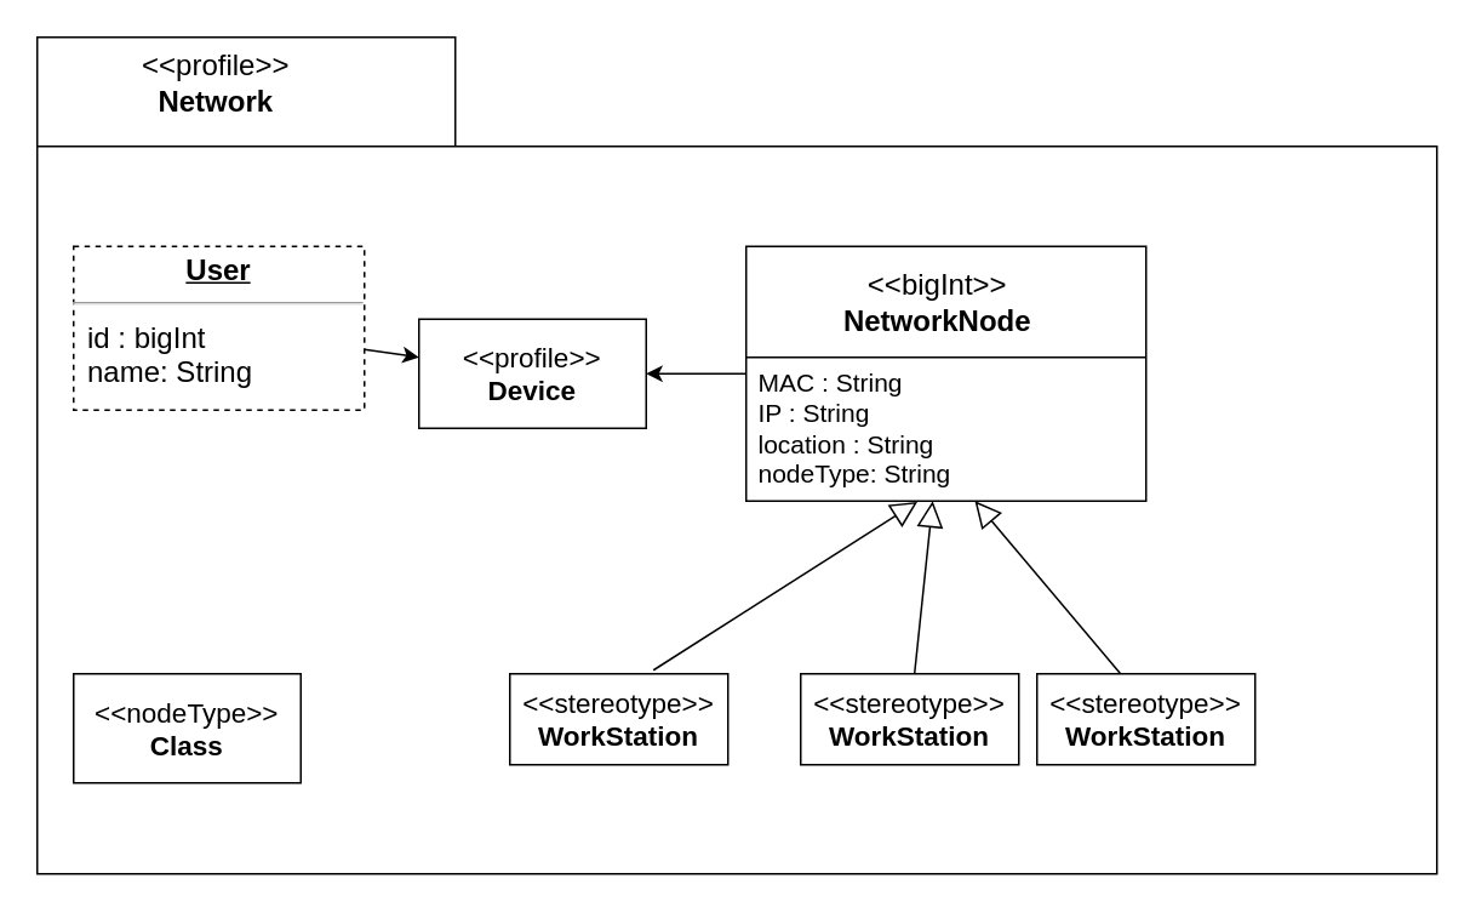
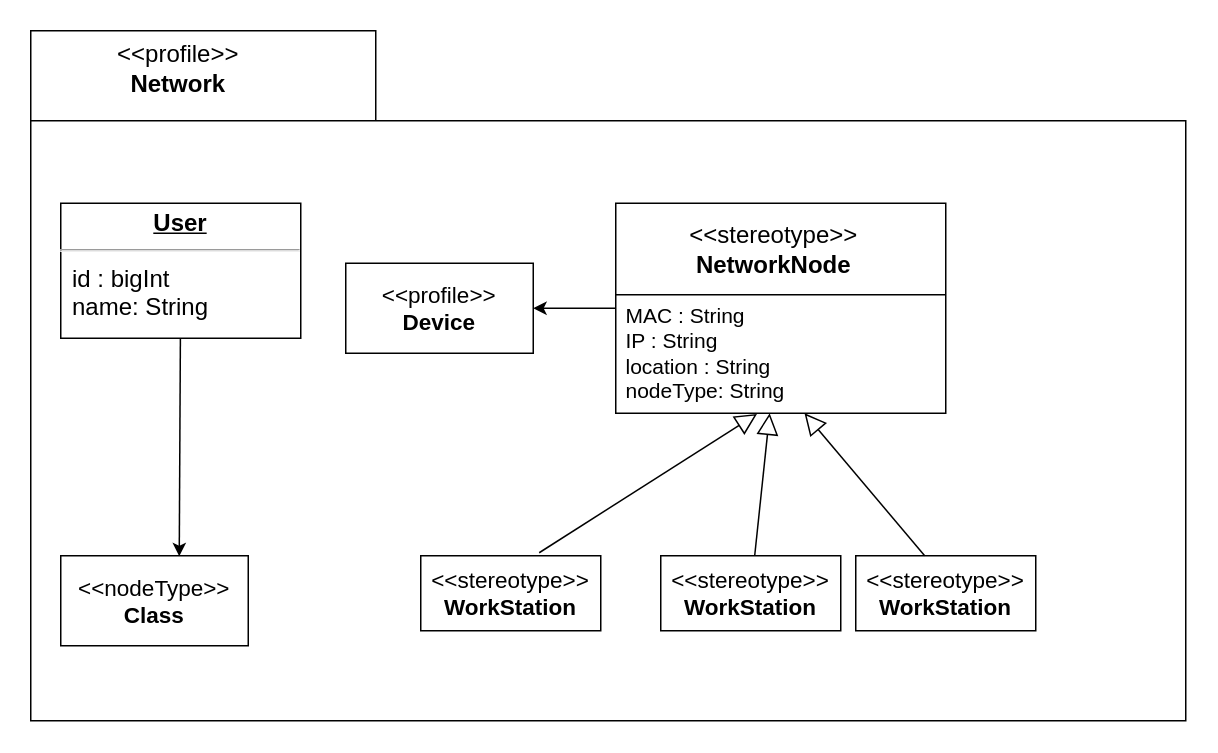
  <mxCell id="0" />
  <mxCell id="1" parent="0" />
  <mxCell id="2" value="" style="shape=folder;tabWidth=230;tabHeight=60;tabPosition=left;html=1;whiteSpace=wrap;align=center;" vertex="1" parent="1"><mxGeometry x="20" y="20" width="770" height="460" as="geometry" /></mxCell>
  <mxCell id="3" value="&lt;font style=&quot;font-size: 16px&quot;&gt;&lt;span&gt;&amp;lt;&amp;lt;profile&amp;gt;&amp;gt;&lt;/span&gt;&lt;br&gt;&lt;span&gt;&lt;b&gt;Network&lt;/b&gt;&lt;/span&gt;&lt;/font&gt;" style="text;html=1;align=center;verticalAlign=middle;resizable=0;points=[];autosize=1;" vertex="1" parent="1"><mxGeometry x="67.5" y="25" width="100" height="40" as="geometry" /></mxCell>
- <mxCell id="4" value="&lt;p style=&quot;margin: 4px 0px 0px ; text-align: center ; text-decoration: underline ; font-size: 16px&quot;&gt;&lt;b&gt;&lt;font style=&quot;font-size: 16px&quot;&gt;User&lt;/font&gt;&lt;/b&gt;&lt;/p&gt;&lt;hr style=&quot;font-size: 16px&quot;&gt;&lt;p style=&quot;margin: 0px 0px 0px 8px ; font-size: 16px&quot;&gt;&lt;font style=&quot;font-size: 16px&quot;&gt;id : bigInt&lt;br&gt;name: String&lt;/font&gt;&lt;/p&gt;" style="verticalAlign=top;align=left;overflow=fill;fontSize=12;fontFamily=Helvetica;html=1;dashed=1;" vertex="1" parent="1"><mxGeometry x="40" y="135" width="160" height="90" as="geometry" /></mxCell>
+ <mxCell id="4" value="&lt;p style=&quot;margin: 4px 0px 0px ; text-align: center ; text-decoration: underline ; font-size: 16px&quot;&gt;&lt;b&gt;&lt;font style=&quot;font-size: 16px&quot;&gt;User&lt;/font&gt;&lt;/b&gt;&lt;/p&gt;&lt;hr style=&quot;font-size: 16px&quot;&gt;&lt;p style=&quot;margin: 0px 0px 0px 8px ; font-size: 16px&quot;&gt;&lt;font style=&quot;font-size: 16px&quot;&gt;id : bigInt&lt;br&gt;name: String&lt;/font&gt;&lt;/p&gt;" style="verticalAlign=top;align=left;overflow=fill;fontSize=12;fontFamily=Helvetica;html=1;" vertex="1" parent="1"><mxGeometry x="40" y="135" width="160" height="90" as="geometry" /></mxCell>
  <mxCell id="5" value="&lt;span style=&quot;font-size: 15px&quot;&gt;&amp;lt;&amp;lt;profile&amp;gt;&amp;gt;&lt;/span&gt;&lt;br style=&quot;font-size: 15px&quot;&gt;&lt;b style=&quot;font-size: 15px&quot;&gt;Device&lt;/b&gt;" style="shape=rect;html=1;whiteSpace=wrap;align=center;" vertex="1" parent="1"><mxGeometry x="230" y="175" width="125" height="60" as="geometry" /></mxCell>
  <mxCell id="6" value="&lt;span style=&quot;font-size: 15px&quot;&gt;&amp;lt;&amp;lt;nodeType&amp;gt;&amp;gt;&lt;/span&gt;&lt;br style=&quot;font-size: 15px&quot;&gt;&lt;b style=&quot;font-size: 15px&quot;&gt;Class&lt;/b&gt;" style="shape=rect;html=1;whiteSpace=wrap;align=center;" vertex="1" parent="1"><mxGeometry x="40" y="370" width="125" height="60" as="geometry" /></mxCell>
  <mxCell id="7" value="&lt;font style=&quot;font-size: 15px&quot;&gt;&amp;lt;&amp;lt;stereotype&amp;gt;&amp;gt;&lt;br&gt;&lt;b&gt;WorkStation&lt;/b&gt;&lt;/font&gt;" style="shape=rect;html=1;whiteSpace=wrap;align=center;" vertex="1" parent="1"><mxGeometry x="280" y="370" width="120" height="50" as="geometry" /></mxCell>
  <mxCell id="8" value="&lt;font style=&quot;font-size: 15px&quot;&gt;&amp;lt;&amp;lt;stereotype&amp;gt;&amp;gt;&lt;br&gt;&lt;b&gt;WorkStation&lt;/b&gt;&lt;/font&gt;" style="shape=rect;html=1;whiteSpace=wrap;align=center;" vertex="1" parent="1"><mxGeometry x="570" y="370" width="120" height="50" as="geometry" /></mxCell>
  <mxCell id="9" value="" style="shape=rect;html=1;whiteSpace=wrap;align=center;" vertex="1" parent="1"><mxGeometry x="410" y="135" width="220" height="140" as="geometry" /></mxCell>
  <mxCell id="10" value="&lt;span style=&quot;font-size: 15px&quot;&gt;&amp;lt;&amp;lt;stereotype&amp;gt;&amp;gt;&lt;/span&gt;&lt;br style=&quot;font-size: 15px&quot;&gt;&lt;b style=&quot;font-size: 15px&quot;&gt;WorkStation&lt;/b&gt;" style="shape=rect;html=1;whiteSpace=wrap;align=center;" vertex="1" parent="1"><mxGeometry x="440" y="370" width="120" height="50" as="geometry" /></mxCell>
  <mxCell id="11" value="" style="endArrow=block;html=1;endFill=0;edgeStyle=none;endSize=12;labelBackgroundColor=none;align=left;" edge="1" source="10" target="9" parent="1"><mxGeometry relative="1" as="geometry" /></mxCell>
  <mxCell id="12" value="" style="endArrow=block;html=1;endFill=0;edgeStyle=none;endSize=12;labelBackgroundColor=none;align=left;exitX=0.383;exitY=0;exitDx=0;exitDy=0;exitPerimeter=0;entryX=0.572;entryY=1;entryDx=0;entryDy=0;entryPerimeter=0;" edge="1" parent="1" source="8" target="9"><mxGeometry relative="1" as="geometry"><mxPoint x="510" y="380" as="sourcePoint" /><mxPoint x="510" y="310" as="targetPoint" /></mxGeometry></mxCell>
  <mxCell id="13" value="" style="endArrow=block;html=1;endFill=0;edgeStyle=none;endSize=12;labelBackgroundColor=none;align=left;exitX=0.658;exitY=-0.04;exitDx=0;exitDy=0;exitPerimeter=0;entryX=0.428;entryY=1.003;entryDx=0;entryDy=0;entryPerimeter=0;" edge="1" parent="1" source="7" target="9"><mxGeometry relative="1" as="geometry"><mxPoint x="520" y="390" as="sourcePoint" /><mxPoint x="520" y="320" as="targetPoint" /></mxGeometry></mxCell>
  <mxCell id="14" value="" style="line;strokeWidth=1;fillColor=none;align=left;verticalAlign=middle;spacingTop=-1;spacingLeft=3;spacingRight=3;rotatable=0;labelPosition=right;points=[];portConstraint=eastwest;" vertex="1" parent="1"><mxGeometry x="410" y="192" width="220" height="8" as="geometry" /></mxCell>
- <mxCell id="15" value="&lt;span style=&quot;font-size: 16px&quot;&gt;&amp;lt;&amp;lt;bigInt&amp;gt;&amp;gt;&lt;/span&gt;&lt;br style=&quot;font-size: 16px&quot;&gt;&lt;b style=&quot;font-size: 16px&quot;&gt;NetworkNode&lt;/b&gt;" style="text;html=1;align=center;verticalAlign=middle;resizable=0;points=[];autosize=1;" vertex="1" parent="1"><mxGeometry x="450" y="146" width="130" height="40" as="geometry" /></mxCell>
+ <mxCell id="15" value="&lt;span style=&quot;font-size: 16px&quot;&gt;&amp;lt;&amp;lt;stereotype&amp;gt;&amp;gt;&lt;/span&gt;&lt;br style=&quot;font-size: 16px&quot;&gt;&lt;b style=&quot;font-size: 16px&quot;&gt;NetworkNode&lt;/b&gt;" style="text;html=1;align=center;verticalAlign=middle;resizable=0;points=[];autosize=1;" vertex="1" parent="1"><mxGeometry x="450" y="146" width="130" height="40" as="geometry" /></mxCell>
  <mxCell id="16" value="&lt;font style=&quot;font-size: 14px&quot;&gt;MAC : String&lt;br&gt;IP : String&lt;br&gt;location : String&lt;br&gt;nodeType: String&amp;nbsp;&lt;/font&gt;" style="text;html=1;align=left;verticalAlign=middle;resizable=0;points=[];autosize=1;" vertex="1" parent="1"><mxGeometry x="415" y="200" width="130" height="70" as="geometry" /></mxCell>
- <mxCell id="17" value="" style="endArrow=classic;html=1;" edge="1" parent="1" source="4" target="5"><mxGeometry width="50" height="50" relative="1" as="geometry"><mxPoint x="370" y="400" as="sourcePoint" /><mxPoint x="420" y="350" as="targetPoint" /></mxGeometry></mxCell>
+ <mxCell id="17" value="" style="endArrow=classic;html=1;entryX=0.632;entryY=0.006;entryDx=0;entryDy=0;entryPerimeter=0;" edge="1" parent="1" source="4" target="6"><mxGeometry width="50" height="50" relative="1" as="geometry"><mxPoint x="370" y="400" as="sourcePoint" /><mxPoint x="420" y="350" as="targetPoint" /></mxGeometry></mxCell>
  <mxCell id="18" value="" style="endArrow=classic;html=1;entryX=1;entryY=0.5;entryDx=0;entryDy=0;exitX=0;exitY=0.5;exitDx=0;exitDy=0;" edge="1" parent="1" source="9" target="5"><mxGeometry width="50" height="50" relative="1" as="geometry"><mxPoint x="129.764" y="235" as="sourcePoint" /><mxPoint x="129" y="380.36" as="targetPoint" /></mxGeometry></mxCell>
